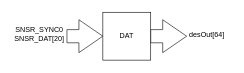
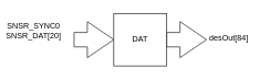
  <mxCell id="0" />
  <mxCell id="1" parent="0" />
  <mxCell id="2" value="DAT" style="whiteSpace=wrap;html=1;aspect=fixed;" vertex="1" parent="1"><mxGeometry x="171" y="20" width="80" height="80" as="geometry" /></mxCell>
  <mxCell id="3" value="" style="html=1;shadow=0;dashed=0;align=center;verticalAlign=middle;shape=mxgraph.arrows2.arrow;dy=0.6;dx=40;notch=0;" vertex="1" parent="1"><mxGeometry x="111" y="32.5" width="60" height="55" as="geometry" /></mxCell>
- <mxCell id="4" value="SNSR_SYNC0&lt;br&gt;SNSR_DAT[20]" style="text;html=1;strokeColor=none;fillColor=none;align=center;verticalAlign=middle;whiteSpace=wrap;rounded=0;" vertex="1" parent="1"><mxGeometry x="20" y="32.5" width="90" height="47.5" as="geometry" /></mxCell>
+ <mxCell id="4" value="SNSR_SYNC0&lt;br&gt;SNSR_DAT[20]" style="text;html=1;strokeColor=none;fillColor=none;align=center;verticalAlign=middle;whiteSpace=wrap;rounded=0;" vertex="1" parent="1"><mxGeometry x="5" y="22.5" width="90" height="47.5" as="geometry" /></mxCell>
  <mxCell id="5" value="" style="html=1;shadow=0;dashed=0;align=center;verticalAlign=middle;shape=mxgraph.arrows2.arrow;dy=0.6;dx=40;notch=0;" vertex="1" parent="1"><mxGeometry x="251" y="32.5" width="60" height="55" as="geometry" /></mxCell>
- <mxCell id="6" value="desOut[64]" style="text;html=1;strokeColor=none;fillColor=none;align=center;verticalAlign=middle;whiteSpace=wrap;rounded=0;" vertex="1" parent="1"><mxGeometry x="305" y="48" width="80" height="20" as="geometry" /></mxCell>
+ <mxCell id="6" value="desOut[84]" style="text;html=1;strokeColor=none;fillColor=none;align=center;verticalAlign=middle;whiteSpace=wrap;rounded=0;" vertex="1" parent="1"><mxGeometry x="305" y="48" width="80" height="20" as="geometry" /></mxCell>
